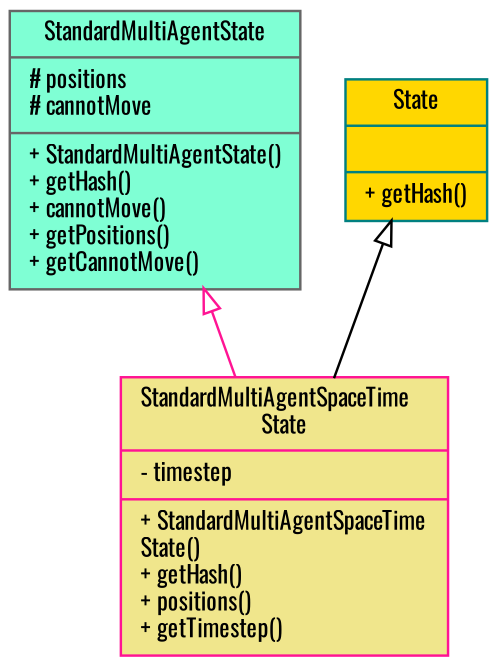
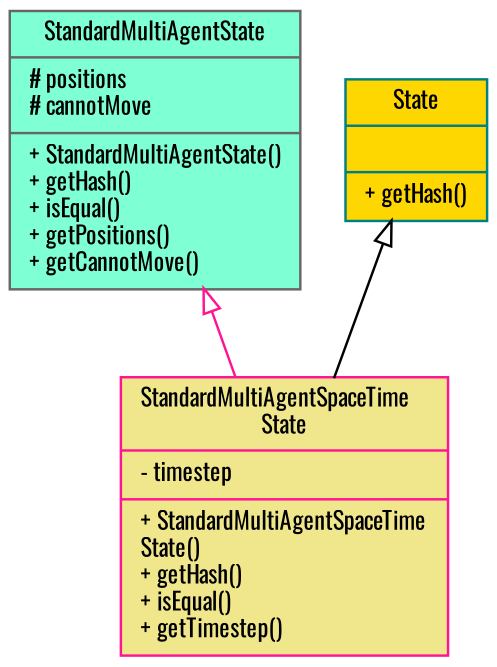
  digraph {
    fontname=Oswald
    node [fontname=Oswald fontsize=10 shape=record style=filled]
    edge [arrowtail=onormal dir=back fontname=Oswald fontsize=10 labelfontname=Helvetica labelfontsize=10 style=solid]
-   n1 [color=gray40 fillcolor=aquamarine fontcolor=black height=0.2 label="{StandardMultiAgentState\n|# positions\l# cannotMove\l|+ StandardMultiAgentState()\l+ getHash()\l+ cannotMove()\l+ getPositions()\l+ getCannotMove()\l}" width=0.4]
-   n2 [color=deeppink fillcolor=khaki height=0.2 label="{StandardMultiAgentSpaceTime\lState\n|- timestep\l|+ StandardMultiAgentSpaceTime\lState()\l+ getHash()\l+ positions()\l+ getTimestep()\l}" width=0.4]
+   n1 [color=gray40 fillcolor=aquamarine fontcolor=black height=0.2 label="{StandardMultiAgentState\n|# positions\l# cannotMove\l|+ StandardMultiAgentState()\l+ getHash()\l+ isEqual()\l+ getPositions()\l+ getCannotMove()\l}" width=0.4]
+   n2 [color=deeppink fillcolor=khaki height=0.2 label="{StandardMultiAgentSpaceTime\lState\n|- timestep\l|+ StandardMultiAgentSpaceTime\lState()\l+ getHash()\l+ isEqual()\l+ getTimestep()\l}" width=0.4]
    n3 [color=teal fillcolor=gold height=0.2 label="{State\n||+ getHash()\l}" width=0.4]
    n1 -> n2 [color=deeppink]
    n3 -> n2 [color=black]
  }
